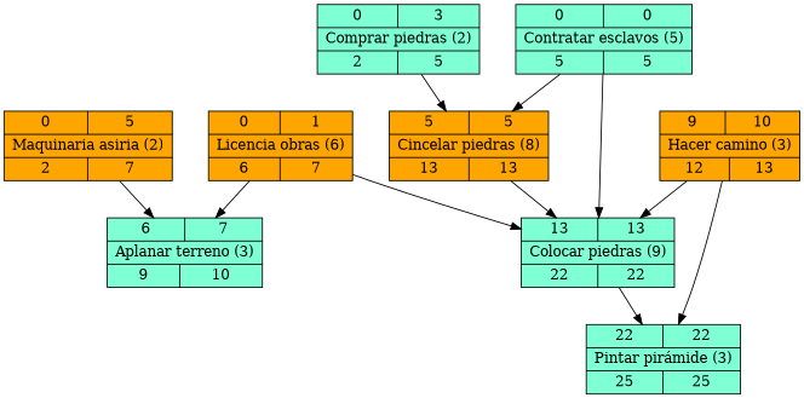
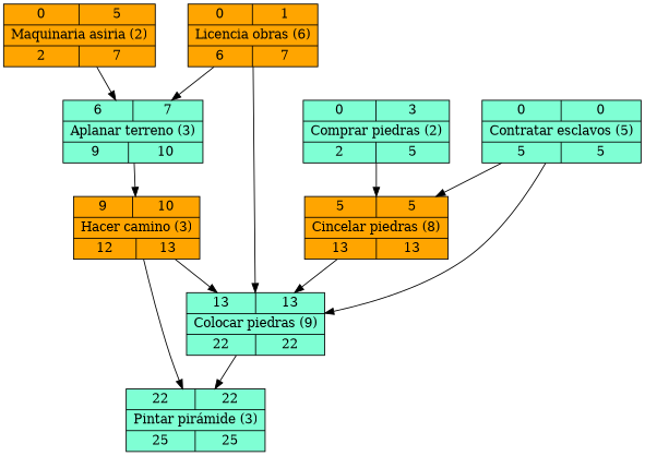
  digraph {
    nodesep=.5
    rankdir=TB
    ranksep=.5
    node [shape=record style=filled fillcolor=aquamarine]
    n1 [label="{{0  | 1}  | { Licencia obras (6) }        | {6  | 7}}" width=.5 fillcolor=orange]
    n2 [label="{{6  | 7}  | { Aplanar terreno (3) }       | {9  | 10}}" width=.5]
    n3 [label="{{13 | 13} | { Colocar piedras (9) }       | {22 | 22}}" width=.5]
    n4 [label="{{9  | 10} | { Hacer camino (3) }          | {12 | 13}}" width=.5 fillcolor=orange]
    n5 [label="{{22 | 22} | { Pintar pirámide (3) }       | {25 | 25}}" width=.5]
    n6 [label="{{0  | 3}  | { Comprar piedras (2) }       | {2  | 5}}" width=.5]
    n7 [fillcolor=orange label="{{5  | 5}  | { Cincelar piedras (8) }      | {13 | 13}}" width=.5]
    n8 [label="{{0  | 5}  | { Maquinaria asiria (2) }     | {2  | 7}}" width=.5 fillcolor=orange]
    n9 [label="{{0  | 0}  | { Contratar esclavos (5) }    | {5  | 5}}" width=.5]
    n1 -> n2
    n1 -> n3
+   n2 -> n4
    n3 -> n5
    n4 -> n3
    n4 -> n5
    n6 -> n7
    n7 -> n3
    n8 -> n2
    n9 -> n3
    n9 -> n7
  }
